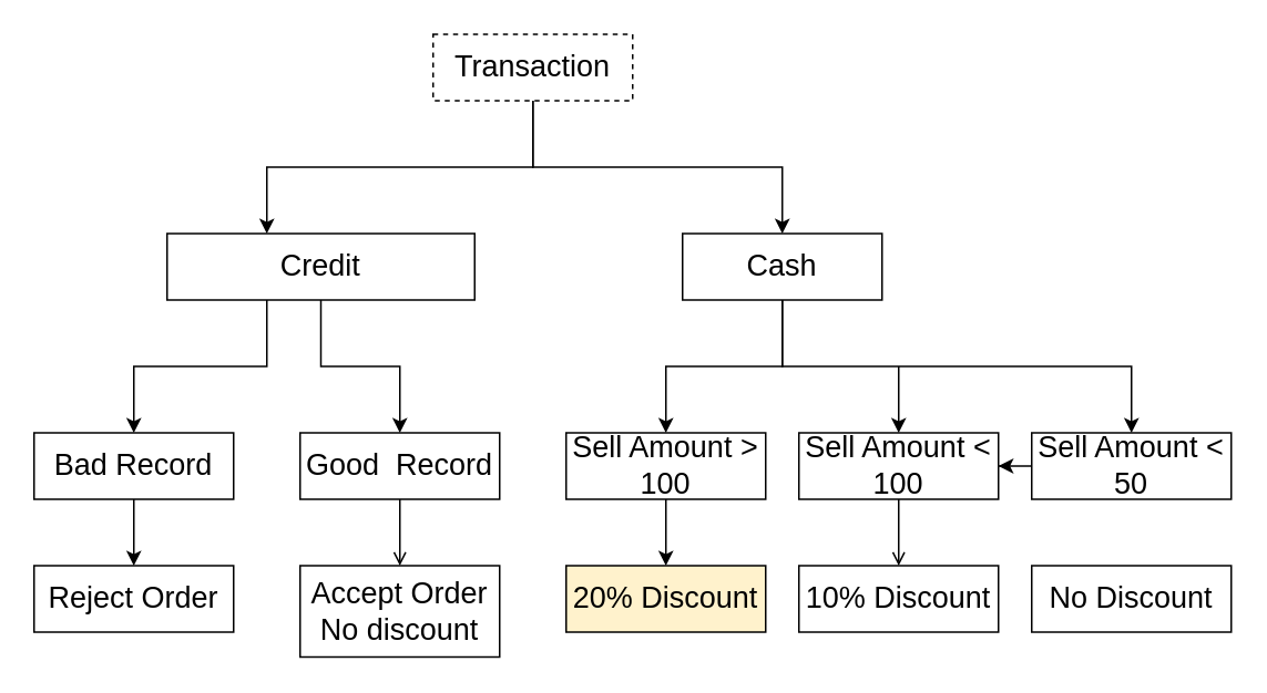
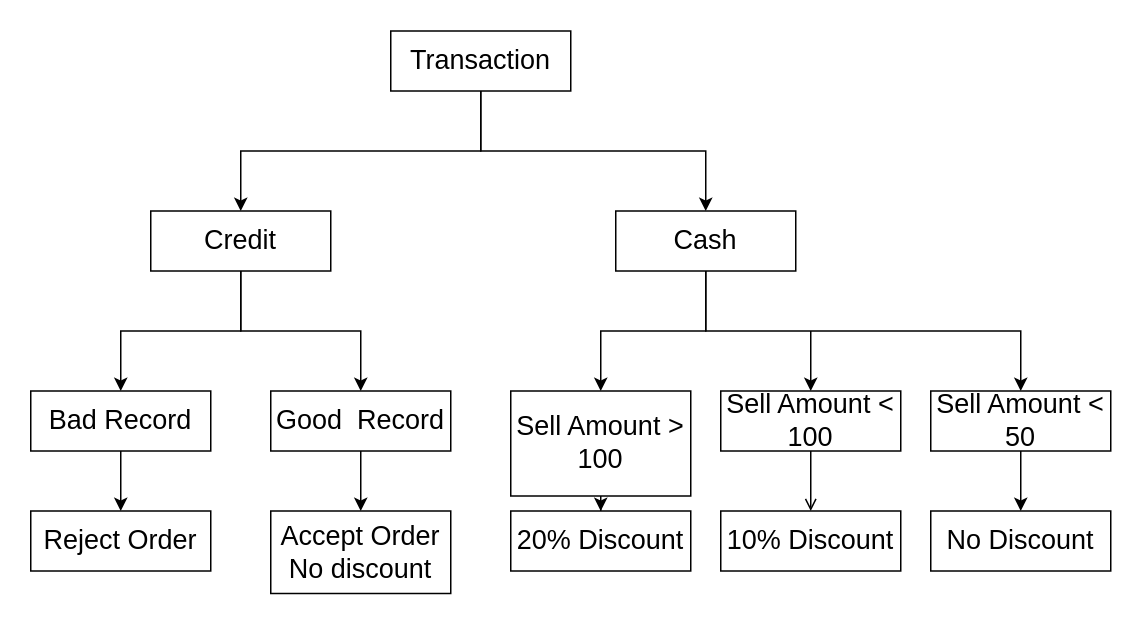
  <mxCell id="0" />
  <mxCell id="1" parent="0" />
  <mxCell id="2" value="" style="edgeStyle=orthogonalEdgeStyle;rounded=0;orthogonalLoop=1;jettySize=auto;html=1;" edge="1" parent="1" source="4" target="7"><mxGeometry relative="1" as="geometry"><Array as="points"><mxPoint x="320" y="100" /><mxPoint x="160" y="100" /></Array></mxGeometry></mxCell>
  <mxCell id="3" value="" style="edgeStyle=orthogonalEdgeStyle;rounded=0;orthogonalLoop=1;jettySize=auto;html=1;" edge="1" parent="1" source="4" target="10"><mxGeometry relative="1" as="geometry"><Array as="points"><mxPoint x="320" y="100" /><mxPoint x="470" y="100" /></Array></mxGeometry></mxCell>
- <mxCell id="4" value="&lt;font style=&quot;font-size: 18px;&quot;&gt;Transaction&lt;/font&gt;" style="rounded=0;whiteSpace=wrap;html=1;dashed=1;" vertex="1" parent="1"><mxGeometry x="260" y="20" width="120" height="40" as="geometry" /></mxCell>
+ <mxCell id="4" value="&lt;font style=&quot;font-size: 18px;&quot;&gt;Transaction&lt;/font&gt;" style="rounded=0;whiteSpace=wrap;html=1;" vertex="1" parent="1"><mxGeometry x="260" y="20" width="120" height="40" as="geometry" /></mxCell>
  <mxCell id="5" value="" style="edgeStyle=orthogonalEdgeStyle;rounded=0;orthogonalLoop=1;jettySize=auto;html=1;fontSize=18;" edge="1" parent="1" source="7" target="12"><mxGeometry relative="1" as="geometry"><Array as="points"><mxPoint x="160" y="220" /><mxPoint x="80" y="220" /></Array></mxGeometry></mxCell>
  <mxCell id="6" value="" style="edgeStyle=orthogonalEdgeStyle;rounded=0;orthogonalLoop=1;jettySize=auto;html=1;fontSize=18;" edge="1" parent="1" source="7" target="14"><mxGeometry relative="1" as="geometry" /></mxCell>
- <mxCell id="7" value="&lt;font style=&quot;font-size: 18px;&quot;&gt;Credit&lt;/font&gt;" style="rounded=0;whiteSpace=wrap;html=1;" vertex="1" parent="1"><mxGeometry x="100" y="140" width="185" height="40" as="geometry" /></mxCell>
+ <mxCell id="7" value="&lt;font style=&quot;font-size: 18px;&quot;&gt;Credit&lt;/font&gt;" style="rounded=0;whiteSpace=wrap;html=1;" vertex="1" parent="1"><mxGeometry x="100" y="140" width="120" height="40" as="geometry" /></mxCell>
  <mxCell id="8" value="" style="edgeStyle=orthogonalEdgeStyle;rounded=0;orthogonalLoop=1;jettySize=auto;html=1;fontSize=18;" edge="1" parent="1" source="10" target="16"><mxGeometry relative="1" as="geometry" /></mxCell>
  <mxCell id="9" value="" style="edgeStyle=orthogonalEdgeStyle;rounded=0;orthogonalLoop=1;jettySize=auto;html=1;fontSize=18;" edge="1" parent="1" source="10" target="18"><mxGeometry relative="1" as="geometry"><Array as="points"><mxPoint x="470" y="220" /><mxPoint x="680" y="220" /></Array></mxGeometry></mxCell>
  <mxCell id="10" value="&lt;font style=&quot;font-size: 18px;&quot;&gt;Cash&lt;/font&gt;" style="rounded=0;whiteSpace=wrap;html=1;" vertex="1" parent="1"><mxGeometry x="410" y="140" width="120" height="40" as="geometry" /></mxCell>
  <mxCell id="11" value="" style="edgeStyle=orthogonalEdgeStyle;rounded=0;orthogonalLoop=1;jettySize=auto;html=1;fontSize=18;" edge="1" parent="1" source="12" target="25"><mxGeometry relative="1" as="geometry" /></mxCell>
  <mxCell id="12" value="&lt;font style=&quot;font-size: 18px;&quot;&gt;Bad Record&lt;/font&gt;" style="rounded=0;whiteSpace=wrap;html=1;" vertex="1" parent="1"><mxGeometry x="20" y="260" width="120" height="40" as="geometry" /></mxCell>
- <mxCell id="13" value="" style="edgeStyle=orthogonalEdgeStyle;rounded=0;orthogonalLoop=1;jettySize=auto;html=1;fontSize=18;endArrow=open;" edge="1" parent="1" source="14" target="26"><mxGeometry relative="1" as="geometry" /></mxCell>
+ <mxCell id="13" value="" style="edgeStyle=orthogonalEdgeStyle;rounded=0;orthogonalLoop=1;jettySize=auto;html=1;fontSize=18;" edge="1" parent="1" source="14" target="26"><mxGeometry relative="1" as="geometry" /></mxCell>
  <mxCell id="14" value="&lt;font size=&quot;4&quot;&gt;Good &amp;nbsp;Record&lt;/font&gt;" style="rounded=0;whiteSpace=wrap;html=1;" vertex="1" parent="1"><mxGeometry x="180" y="260" width="120" height="40" as="geometry" /></mxCell>
  <mxCell id="15" value="" style="edgeStyle=orthogonalEdgeStyle;rounded=0;orthogonalLoop=1;jettySize=auto;html=1;fontSize=18;" edge="1" parent="1" source="16" target="22"><mxGeometry relative="1" as="geometry" /></mxCell>
- <mxCell id="16" value="&lt;font style=&quot;font-size: 18px;&quot;&gt;Sell Amount &amp;gt; 100&lt;/font&gt;" style="rounded=0;whiteSpace=wrap;html=1;" vertex="1" parent="1"><mxGeometry x="340" y="260" width="120" height="40" as="geometry" /></mxCell>
- <mxCell id="17" value="" style="edgeStyle=orthogonalEdgeStyle;rounded=0;orthogonalLoop=1;jettySize=auto;html=1;fontSize=18;" edge="1" parent="1" source="18" target="21"><mxGeometry relative="1" as="geometry" /></mxCell>
+ <mxCell id="16" value="&lt;font style=&quot;font-size: 18px;&quot;&gt;Sell Amount &amp;gt; 100&lt;/font&gt;" style="rounded=0;whiteSpace=wrap;html=1;" vertex="1" parent="1"><mxGeometry x="340" y="260" width="120" height="70" as="geometry" /></mxCell>
+ <mxCell id="17" value="" style="edgeStyle=orthogonalEdgeStyle;rounded=0;orthogonalLoop=1;jettySize=auto;html=1;fontSize=18;" edge="1" parent="1" source="18" target="24"><mxGeometry relative="1" as="geometry" /></mxCell>
  <mxCell id="18" value="&lt;font style=&quot;font-size: 18px;&quot;&gt;Sell Amount &amp;lt;&lt;br&gt;50&lt;br&gt;&lt;/font&gt;" style="rounded=0;whiteSpace=wrap;html=1;" vertex="1" parent="1"><mxGeometry x="620" y="260" width="120" height="40" as="geometry" /></mxCell>
  <mxCell id="19" value="" style="endArrow=classic;html=1;rounded=0;fontSize=18;" edge="1" parent="1"><mxGeometry width="50" height="50" relative="1" as="geometry"><mxPoint x="540" y="220" as="sourcePoint" /><mxPoint x="540" y="260" as="targetPoint" /></mxGeometry></mxCell>
  <mxCell id="20" value="" style="edgeStyle=orthogonalEdgeStyle;rounded=0;orthogonalLoop=1;jettySize=auto;html=1;fontSize=18;endArrow=open;" edge="1" parent="1" source="21" target="23"><mxGeometry relative="1" as="geometry" /></mxCell>
  <mxCell id="21" value="&lt;font style=&quot;font-size: 18px;&quot;&gt;Sell Amount &amp;lt; 100&lt;/font&gt;" style="rounded=0;whiteSpace=wrap;html=1;" vertex="1" parent="1"><mxGeometry x="480" y="260" width="120" height="40" as="geometry" /></mxCell>
- <mxCell id="22" value="&lt;font style=&quot;font-size: 18px;&quot;&gt;20% Discount&lt;/font&gt;" style="rounded=0;whiteSpace=wrap;html=1;fillColor=#fff2cc;" vertex="1" parent="1"><mxGeometry x="340" y="340" width="120" height="40" as="geometry" /></mxCell>
+ <mxCell id="22" value="&lt;font style=&quot;font-size: 18px;&quot;&gt;20% Discount&lt;/font&gt;" style="rounded=0;whiteSpace=wrap;html=1;" vertex="1" parent="1"><mxGeometry x="340" y="340" width="120" height="40" as="geometry" /></mxCell>
  <mxCell id="23" value="&lt;font style=&quot;font-size: 18px;&quot;&gt;10% Discount&lt;/font&gt;" style="rounded=0;whiteSpace=wrap;html=1;" vertex="1" parent="1"><mxGeometry x="480" y="340" width="120" height="40" as="geometry" /></mxCell>
  <mxCell id="24" value="&lt;font style=&quot;font-size: 18px;&quot;&gt;No Discount&lt;br&gt;&lt;/font&gt;" style="rounded=0;whiteSpace=wrap;html=1;" vertex="1" parent="1"><mxGeometry x="620" y="340" width="120" height="40" as="geometry" /></mxCell>
  <mxCell id="25" value="&lt;font style=&quot;font-size: 18px;&quot;&gt;Reject Order&lt;/font&gt;" style="rounded=0;whiteSpace=wrap;html=1;" vertex="1" parent="1"><mxGeometry x="20" y="340" width="120" height="40" as="geometry" /></mxCell>
  <mxCell id="26" value="&lt;font size=&quot;4&quot;&gt;Accept Order&lt;br&gt;No discount&lt;br&gt;&lt;/font&gt;" style="rounded=0;whiteSpace=wrap;html=1;" vertex="1" parent="1"><mxGeometry x="180" y="340" width="120" height="55" as="geometry" /></mxCell>
